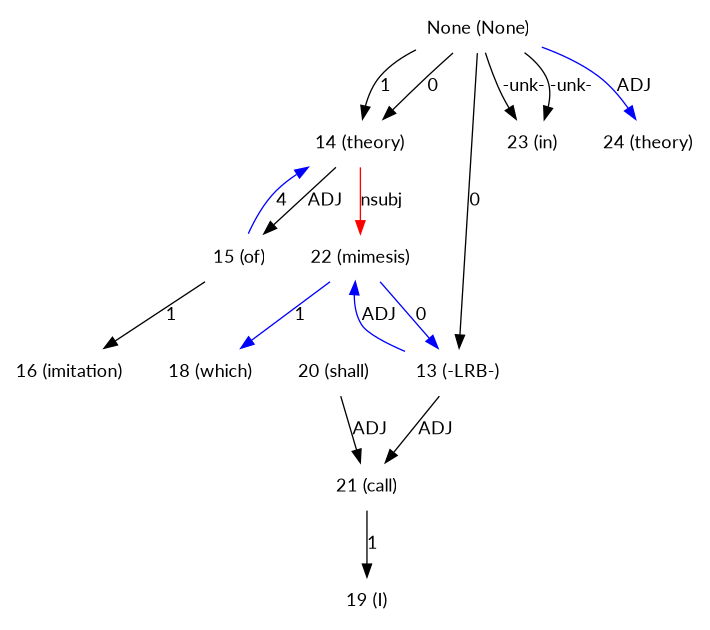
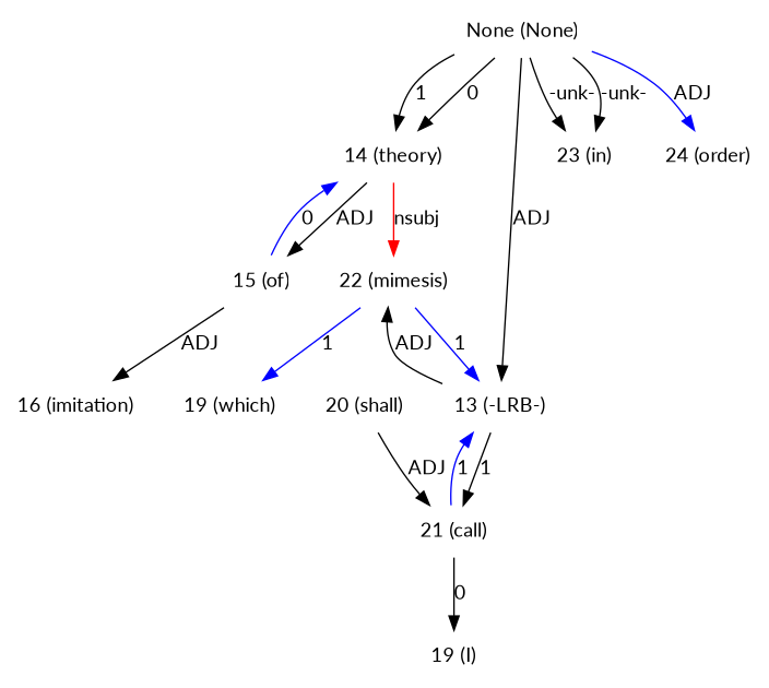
  digraph {
    fontname=Lato
    node [fontname=Lato shape=plaintext]
    edge [dir=forward fontname=Lato]
    n1 [label="None (None)"]
    n2 [label="14 (theory)"]
    n3 [label="13 (-LRB-)"]
    n4 [label="23 (in)"]
-   n5 [label="24 (theory)"]
+   n5 [label="24 (order)"]
    n6 [label="15 (of)"]
    n7 [label="22 (mimesis)"]
    n8 [label="21 (call)"]
    n9 [label="16 (imitation)"]
-   n10 [label="18 (which)"]
+   n10 [label="19 (which)"]
    n11 [label="19 (I)"]
    n12 [label="20 (shall)"]
    n1 -> n2 [label=1]
    n1 -> n2 [label=0]
-   n1 -> n3 [label=0]
+   n1 -> n3 [label=ADJ]
    n1 -> n4 [label="-unk-"]
    n1 -> n4 [label="-unk-"]
    n1 -> n5 [color=blue label=ADJ]
    n2 -> n6 [label=ADJ]
    n2 -> n7 [color=red label=nsubj]
-   n3 -> n7 [label=ADJ color=blue]
-   n3 -> n8 [label=ADJ]
-   n6 -> n2 [color=blue label=4]
-   n6 -> n9 [label=1]
-   n7 -> n3 [color=blue label=0]
+   n3 -> n7 [label=ADJ]
+   n3 -> n8 [label=1]
+   n6 -> n2 [color=blue label=0]
+   n6 -> n9 [label=ADJ]
+   n7 -> n3 [color=blue label=1]
    n7 -> n10 [color=blue label=1]
-   n8 -> n11 [label=1]
+   n8 -> n3 [color=blue label=1]
+   n8 -> n11 [label=0]
    n12 -> n8 [label=ADJ]
  }
